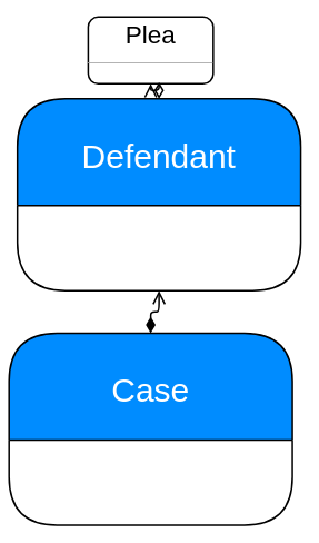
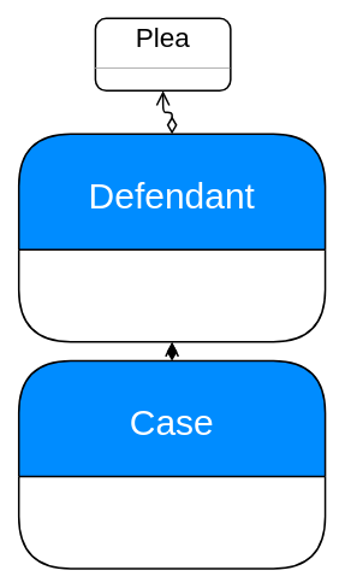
  <mxCell id="0" />
  <mxCell id="1" parent="0" />
- <mxCell id="2" value="Defendant" style="swimlane;childLayout=stackLayout;horizontal=1;startSize=128;horizontalStack=0;fillColor=#008cff;fontColor=#FFFFFF;rounded=1;fontSize=40;fontStyle=0;strokeWidth=2;resizeParent=0;resizeLast=1;shadow=0;dashed=0;align=center;" parent="1" vertex="1"><mxGeometry x="20" y="118" width="340" height="230" as="geometry"><mxRectangle x="320" y="140" width="70" height="30" as="alternateBounds" /></mxGeometry></mxCell>
+ <mxCell id="2" value="Defendant" style="swimlane;childLayout=stackLayout;horizontal=1;startSize=128;horizontalStack=0;fillColor=#008cff;fontColor=#FFFFFF;rounded=1;fontSize=40;fontStyle=0;strokeWidth=2;resizeParent=0;resizeLast=1;shadow=0;dashed=0;align=center;" parent="1" vertex="1"><mxGeometry x="20" y="148" width="340" height="230" as="geometry"><mxRectangle x="320" y="140" width="70" height="30" as="alternateBounds" /></mxGeometry></mxCell>
  <mxCell id="3" value="&lt;p style=&quot;margin: 4px 0px 0px ; text-align: center ; font-size: 30px&quot;&gt;&lt;font style=&quot;font-size: 30px&quot;&gt;Plea&lt;/font&gt;&lt;/p&gt;&lt;hr style=&quot;font-size: 30px&quot; size=&quot;1&quot;&gt;&lt;div style=&quot;height: 2px ; font-size: 30px&quot;&gt;&lt;/div&gt;" style="verticalAlign=top;align=left;overflow=fill;fontSize=12;fontFamily=Helvetica;html=1;strokeWidth=2;rounded=1;" vertex="1" parent="1"><mxGeometry x="105" y="20" width="150" height="80" as="geometry" /></mxCell>
  <mxCell id="4" value="" style="endArrow=open;html=1;endSize=12;startArrow=diamondThin;startSize=14;startFill=0;edgeStyle=orthogonalEdgeStyle;align=left;verticalAlign=bottom;exitX=0.5;exitY=0;exitDx=0;exitDy=0;entryX=0.5;entryY=1;entryDx=0;entryDy=0;strokeWidth=2;" edge="1" parent="1" source="2" target="3"><mxGeometry x="-1" y="3" relative="1" as="geometry"><mxPoint x="0" y="407" as="sourcePoint" /><mxPoint x="160" y="407" as="targetPoint" /></mxGeometry></mxCell>
- <mxCell id="5" value="Case" style="swimlane;childLayout=stackLayout;horizontal=1;startSize=128;horizontalStack=0;fillColor=#008cff;fontColor=#FFFFFF;rounded=1;fontSize=40;fontStyle=0;strokeWidth=2;resizeParent=0;resizeLast=1;shadow=0;dashed=0;align=center;" vertex="1" parent="1"><mxGeometry x="10" y="399" width="340" height="230" as="geometry"><mxRectangle x="320" y="140" width="70" height="30" as="alternateBounds" /></mxGeometry></mxCell>
+ <mxCell id="5" value="Case" style="swimlane;childLayout=stackLayout;horizontal=1;startSize=128;horizontalStack=0;fillColor=#008cff;fontColor=#FFFFFF;rounded=1;fontSize=40;fontStyle=0;strokeWidth=2;resizeParent=0;resizeLast=1;shadow=0;dashed=0;align=center;" vertex="1" parent="1"><mxGeometry x="20" y="399" width="340" height="230" as="geometry"><mxRectangle x="320" y="140" width="70" height="30" as="alternateBounds" /></mxGeometry></mxCell>
  <mxCell id="6" value="" style="endArrow=open;html=1;endSize=12;startArrow=diamondThin;startSize=14;startFill=1;edgeStyle=orthogonalEdgeStyle;align=left;verticalAlign=bottom;strokeWidth=2;exitX=0.5;exitY=0;exitDx=0;exitDy=0;entryX=0.5;entryY=1;entryDx=0;entryDy=0;" edge="1" parent="1" source="5" target="2"><mxGeometry x="-1" y="3" relative="1" as="geometry"><mxPoint x="20" y="647" as="sourcePoint" /><mxPoint x="180" y="647" as="targetPoint" /></mxGeometry></mxCell>
